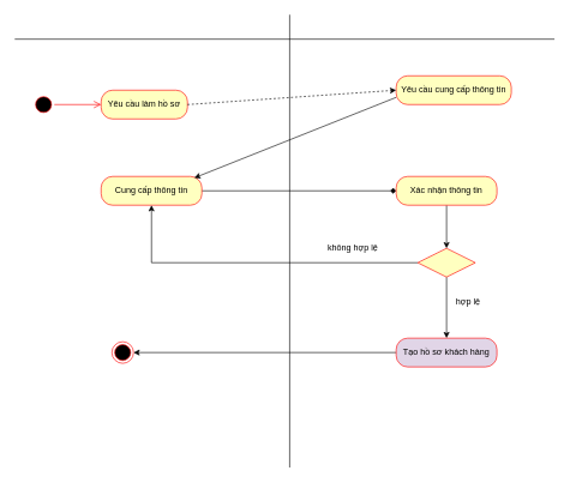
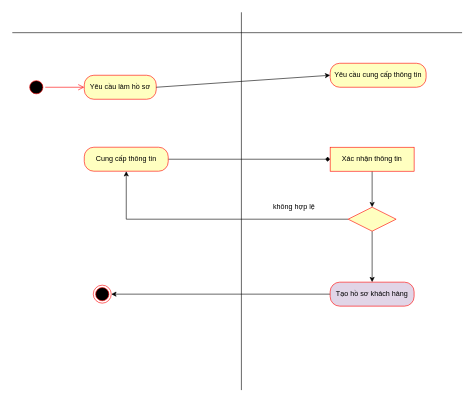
  <mxCell id="0" />
  <mxCell id="1" parent="0" />
  <mxCell id="2" value="" style="line;strokeWidth=1;fillColor=none;align=left;verticalAlign=middle;spacingTop=-1;spacingLeft=3;spacingRight=3;rotatable=0;labelPosition=right;points=[];portConstraint=eastwest;" vertex="1" parent="1"><mxGeometry x="20" y="50" width="750" height="8" as="geometry" /></mxCell>
  <mxCell id="3" value="" style="endArrow=none;html=1;strokeColor=#000000;fillColor=#171717;" edge="1" parent="1"><mxGeometry width="50" height="50" relative="1" as="geometry"><mxPoint x="402" y="650" as="sourcePoint" /><mxPoint x="402" y="20" as="targetPoint" /></mxGeometry></mxCell>
  <mxCell id="4" value="" style="ellipse;html=1;shape=startState;fillColor=#000000;strokeColor=#ff0000;" vertex="1" parent="1"><mxGeometry x="45" y="130" width="30" height="30" as="geometry" /></mxCell>
  <mxCell id="5" value="" style="edgeStyle=orthogonalEdgeStyle;html=1;verticalAlign=bottom;endArrow=open;endSize=8;strokeColor=#ff0000;" edge="1" source="4" parent="1" target="6"><mxGeometry relative="1" as="geometry"><mxPoint x="150" y="180" as="targetPoint" /></mxGeometry></mxCell>
  <mxCell id="6" value="Yêu cầu làm hồ sơ" style="rounded=1;whiteSpace=wrap;html=1;arcSize=40;fontColor=#000000;fillColor=#ffffc0;strokeColor=#ff0000;" vertex="1" parent="1"><mxGeometry x="140" y="125" width="120" height="40" as="geometry" /></mxCell>
  <mxCell id="7" value="Yêu cầu cung cấp thông tin" style="rounded=1;whiteSpace=wrap;html=1;arcSize=40;fontColor=#000000;fillColor=#ffffc0;strokeColor=#ff0000;" vertex="1" parent="1"><mxGeometry x="550" y="105" width="160" height="40" as="geometry" /></mxCell>
  <mxCell id="8" value="" style="edgeStyle=orthogonalEdgeStyle;rounded=0;orthogonalLoop=1;jettySize=auto;html=1;endArrow=diamond;" edge="1" parent="1" source="9" target="11"><mxGeometry relative="1" as="geometry" /></mxCell>
  <mxCell id="9" value="Cung cấp thông tin" style="rounded=1;whiteSpace=wrap;html=1;arcSize=40;fontColor=#000000;fillColor=#ffffc0;strokeColor=#ff0000;" vertex="1" parent="1"><mxGeometry x="140" y="245" width="140" height="40" as="geometry" /></mxCell>
  <mxCell id="10" value="" style="edgeStyle=orthogonalEdgeStyle;rounded=0;orthogonalLoop=1;jettySize=auto;html=1;" edge="1" parent="1" source="11" target="16"><mxGeometry relative="1" as="geometry"><mxPoint x="620" y="365" as="targetPoint" /></mxGeometry></mxCell>
- <mxCell id="11" value="Xác nhận thông tin" style="rounded=1;whiteSpace=wrap;html=1;arcSize=40;fontColor=#000000;fillColor=#ffffc0;strokeColor=#ff0000;" vertex="1" parent="1"><mxGeometry x="550" y="245" width="140" height="40" as="geometry" /></mxCell>
- <mxCell id="12" value="" style="endArrow=classic;html=1;entryX=0;entryY=0.5;entryDx=0;entryDy=0;exitX=1;exitY=0.5;exitDx=0;exitDy=0;dashed=1;" edge="1" parent="1" source="6" target="7"><mxGeometry width="50" height="50" relative="1" as="geometry"><mxPoint x="20" y="470" as="sourcePoint" /><mxPoint x="70" y="420" as="targetPoint" /></mxGeometry></mxCell>
- <mxCell id="13" value="" style="endArrow=classic;html=1;entryX=0.925;entryY=0.05;entryDx=0;entryDy=0;entryPerimeter=0;exitX=0;exitY=0.75;exitDx=0;exitDy=0;" edge="1" parent="1" source="7" target="9"><mxGeometry width="50" height="50" relative="1" as="geometry"><mxPoint x="240" y="240" as="sourcePoint" /><mxPoint x="290" y="190" as="targetPoint" /></mxGeometry></mxCell>
+ <mxCell id="11" value="Xác nhận thông tin" style="whiteSpace=wrap;html=1;arcSize=40;fontColor=#000000;fillColor=#ffffc0;strokeColor=#ff0000;rounded=0;" vertex="1" parent="1"><mxGeometry x="550" y="245" width="140" height="40" as="geometry" /></mxCell>
+ <mxCell id="12" value="" style="endArrow=classic;html=1;entryX=0;entryY=0.5;entryDx=0;entryDy=0;exitX=1;exitY=0.5;exitDx=0;exitDy=0;" edge="1" parent="1" source="6" target="7"><mxGeometry width="50" height="50" relative="1" as="geometry"><mxPoint x="20" y="470" as="sourcePoint" /><mxPoint x="70" y="420" as="targetPoint" /></mxGeometry></mxCell>
  <mxCell id="14" value="" style="edgeStyle=orthogonalEdgeStyle;rounded=0;orthogonalLoop=1;jettySize=auto;html=1;entryX=0.5;entryY=1;entryDx=0;entryDy=0;" edge="1" parent="1" source="16" target="9"><mxGeometry relative="1" as="geometry"><mxPoint x="340" y="365" as="targetPoint" /></mxGeometry></mxCell>
  <mxCell id="15" value="" style="edgeStyle=orthogonalEdgeStyle;rounded=0;orthogonalLoop=1;jettySize=auto;html=1;" edge="1" parent="1" source="16" target="20"><mxGeometry relative="1" as="geometry"><mxPoint x="620" y="465" as="targetPoint" /></mxGeometry></mxCell>
  <mxCell id="16" value="" style="rhombus;whiteSpace=wrap;html=1;fillColor=#ffffc0;strokeColor=#ff0000;" vertex="1" parent="1"><mxGeometry x="580" y="345" width="80" height="40" as="geometry" /></mxCell>
  <mxCell id="17" value="không hợp lệ" style="text;html=1;strokeColor=none;fillColor=none;align=center;verticalAlign=middle;whiteSpace=wrap;rounded=0;" vertex="1" parent="1"><mxGeometry x="450" y="335" width="80" height="20" as="geometry" /></mxCell>
- <mxCell id="18" value="hợp lệ" style="text;html=1;strokeColor=none;fillColor=none;align=center;verticalAlign=middle;whiteSpace=wrap;rounded=0;" vertex="1" parent="1"><mxGeometry x="630" y="410" width="40" height="20" as="geometry" /></mxCell>
  <mxCell id="19" value="" style="edgeStyle=orthogonalEdgeStyle;rounded=0;orthogonalLoop=1;jettySize=auto;html=1;strokeColor=#000000;fillColor=#171717;" edge="1" parent="1" source="20" target="21"><mxGeometry relative="1" as="geometry"><mxPoint x="280" y="490" as="targetPoint" /></mxGeometry></mxCell>
  <mxCell id="20" value="Tạo hồ sơ khách hàng" style="rounded=1;whiteSpace=wrap;html=1;arcSize=40;fontColor=#000000;fillColor=#e1d5e7;strokeColor=#ff0000;" vertex="1" parent="1"><mxGeometry x="550" y="470" width="140" height="40" as="geometry" /></mxCell>
  <mxCell id="21" value="" style="ellipse;html=1;shape=endState;fillColor=#000000;strokeColor=#ff0000;" vertex="1" parent="1"><mxGeometry x="155" y="475" width="30" height="30" as="geometry" /></mxCell>
